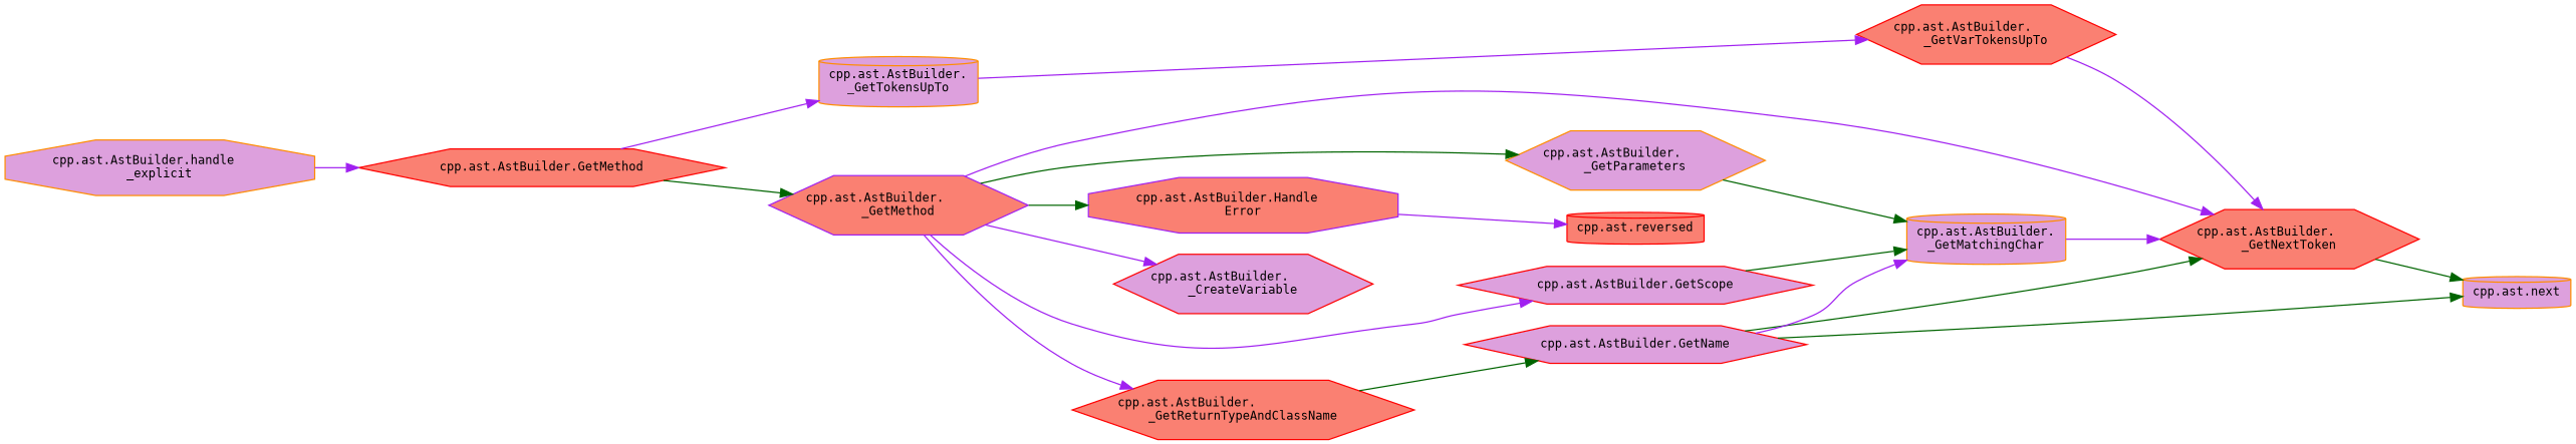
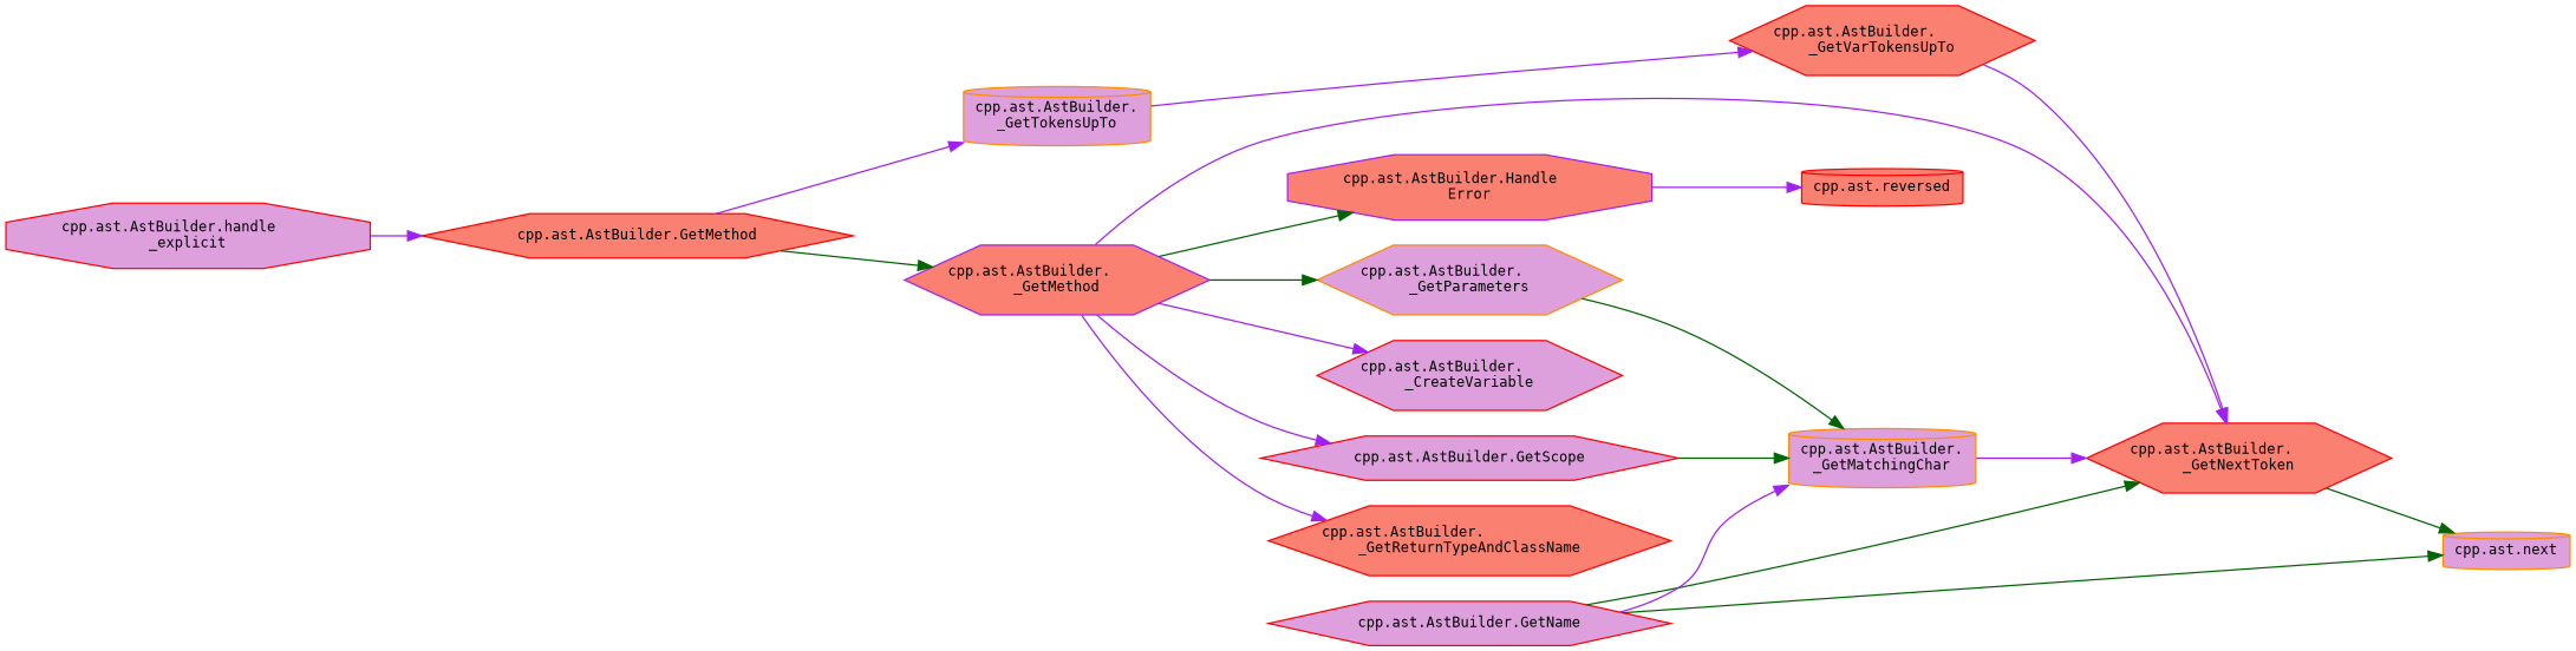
  digraph {
    fontname="DejaVu Sans Mono"
    rankdir=LR
    node [color=red fillcolor=plum fontname="DejaVu Sans Mono" fontsize=10 shape=hexagon style=filled]
    edge [color=purple fontname="DejaVu Sans Mono" fontsize=10 labelfontname=Helvetica labelfontsize=10 style=solid]
-   n1 [color=darkorange fontcolor=black height=0.2 label="cpp.ast.AstBuilder.handle\l_explicit" shape=octagon width=0.4]
+   n1 [fontcolor=black height=0.2 label="cpp.ast.AstBuilder.handle\l_explicit" shape=octagon width=0.4]
    n2 [fillcolor=salmon height=0.2 label="cpp.ast.AstBuilder.GetMethod" width=0.4]
    n3 [color=darkorange height=0.2 label="cpp.ast.AstBuilder.\l_GetTokensUpTo" shape=cylinder width=0.4]
    n4 [color=purple fillcolor=salmon height=0.2 label="cpp.ast.AstBuilder.\l_GetMethod" width=0.4]
    n5 [fillcolor=salmon height=0.2 label="cpp.ast.AstBuilder.\l_GetVarTokensUpTo" width=0.4]
    n6 [fillcolor=salmon height=0.2 label="cpp.ast.AstBuilder.\l_GetNextToken" width=0.4]
    n7 [color=darkorange height=0.2 label="cpp.ast.AstBuilder.\l_GetParameters" width=0.4]
    n8 [color=purple fillcolor=salmon height=0.2 label="cpp.ast.AstBuilder.Handle\lError" shape=octagon width=0.4]
    n9 [height=0.2 label="cpp.ast.AstBuilder.\l_CreateVariable" width=0.4]
    n10 [height=0.2 label="cpp.ast.AstBuilder.GetScope" width=0.4]
    n11 [fillcolor=salmon height=0.2 label="cpp.ast.AstBuilder.\l_GetReturnTypeAndClassName" width=0.4]
    n12 [color=darkorange height=0.2 label="cpp.ast.next" shape=cylinder width=0.4]
    n13 [color=darkorange height=0.2 label="cpp.ast.AstBuilder.\l_GetMatchingChar" shape=cylinder width=0.4]
    n14 [fillcolor=salmon height=0.2 label="cpp.ast.reversed" shape=cylinder width=0.4]
    n15 [height=0.2 label="cpp.ast.AstBuilder.GetName" width=0.4]
    n1 -> n2
    n2 -> n3
    n2 -> n4 [color=darkgreen]
    n3 -> n5
    n4 -> n6
    n4 -> n7 [color=darkgreen]
    n4 -> n8 [color=darkgreen]
    n4 -> n9
    n4 -> n10
    n4 -> n11
    n5 -> n6
    n6 -> n12 [color=darkgreen]
    n7 -> n13 [color=darkgreen]
    n8 -> n14
    n10 -> n13 [color=darkgreen]
-   n11 -> n15 [color=darkgreen]
    n13 -> n6
    n15 -> n6 [color=darkgreen]
    n15 -> n12 [color=darkgreen]
    n15 -> n13
  }
